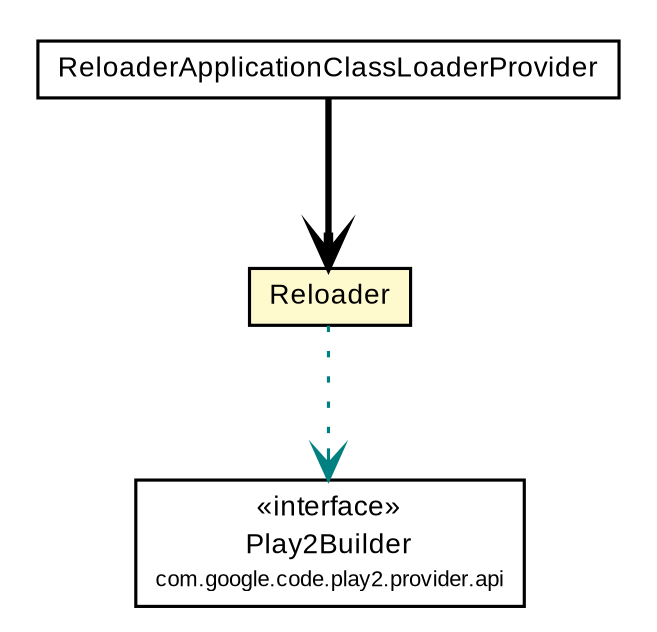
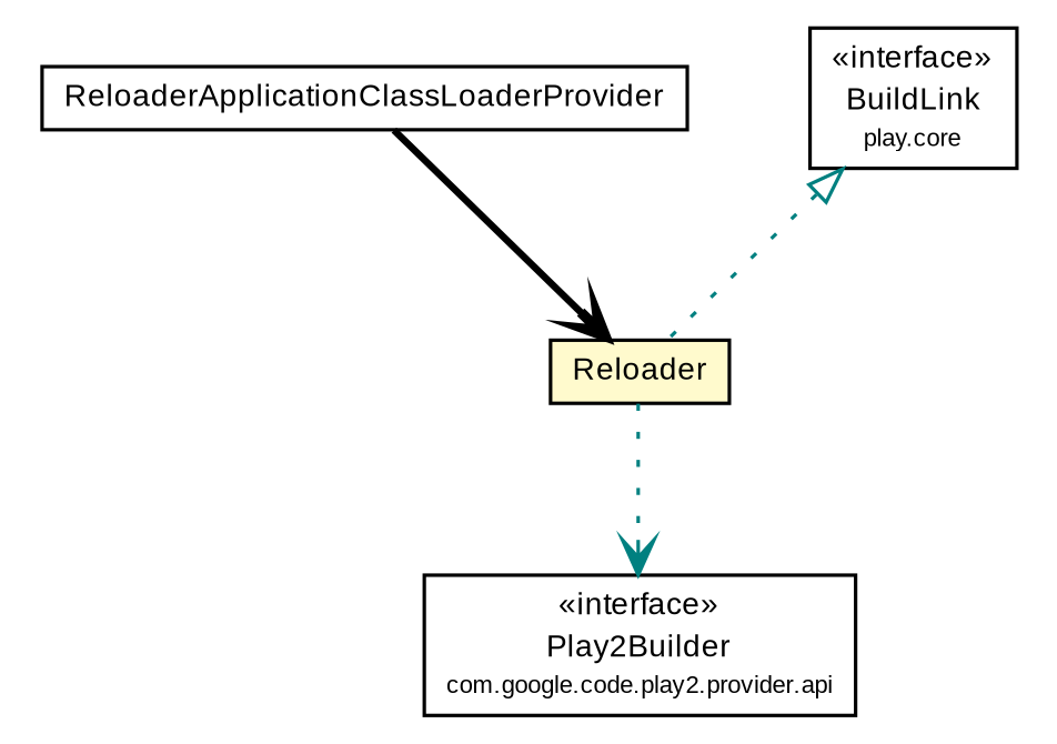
  digraph {
    nodesep=0.25
    ranksep=0.5
    node [fontcolor=black fontname=arial fontsize=9.0 shape=plaintext]
    edge [arrowhead=open color=teal fontcolor=black fontname=arial fontsize=10.0 headport=p labelfontname=arial labelfontsize=10 style=dotted tailport=p]
    n1 [label=<<table title="com.google.code.play2.provider.play23.run.Reloader" border="0" cellborder="1" cellspacing="0" cellpadding="2" port="p" bgcolor="lemonChiffon" href="./Reloader.html"> 		<tr><td><table border="0" cellspacing="0" cellpadding="1"> <tr><td align="center" balign="center"> Reloader </td></tr> 		</table></td></tr> 		</table>>]
    n2 [label=<<table title="com.google.code.play2.provider.api.Play2Builder" border="0" cellborder="1" cellspacing="0" cellpadding="2" port="p" href="http://java.sun.com/j2se/1.4.2/docs/api/com/google/code/play2/provider/api/Play2Builder.html"> 		<tr><td><table border="0" cellspacing="0" cellpadding="1"> <tr><td align="center" balign="center"> &#171;interface&#187; </td></tr> <tr><td align="center" balign="center"> Play2Builder </td></tr> <tr><td align="center" balign="center"><font point-size="7.0"> com.google.code.play2.provider.api </font></td></tr> 		</table></td></tr> 		</table>>]
    n3 [label=<<table title="com.google.code.play2.provider.play23.run.ReloaderApplicationClassLoaderProvider" border="0" cellborder="1" cellspacing="0" cellpadding="2" port="p" href="./ReloaderApplicationClassLoaderProvider.html"> 		<tr><td><table border="0" cellspacing="0" cellpadding="1"> <tr><td align="center" balign="center"> ReloaderApplicationClassLoaderProvider </td></tr> 		</table></td></tr> 		</table>>]
+   n4 [label=<<table title="play.core.BuildLink" border="0" cellborder="1" cellspacing="0" cellpadding="2" port="p" href="http://java.sun.com/j2se/1.4.2/docs/api/play/core/BuildLink.html"> 		<tr><td><table border="0" cellspacing="0" cellpadding="1"> <tr><td align="center" balign="center"> &#171;interface&#187; </td></tr> <tr><td align="center" balign="center"> BuildLink </td></tr> <tr><td align="center" balign="center"><font point-size="7.0"> play.core </font></td></tr> 		</table></td></tr> 		</table>>]
    n1 -> n2
    n3 -> n1 [color=black style=bold]
+   n4 -> n1 [arrowtail=empty dir=back fontsize=10 arrowhead="" fontcolor=""]
  }
